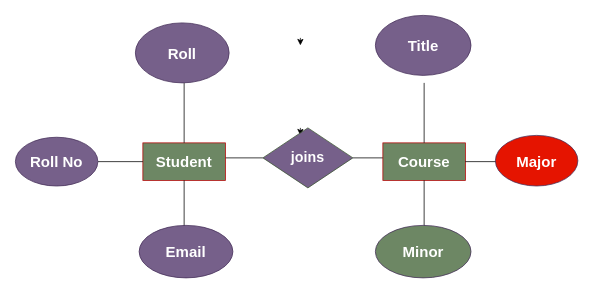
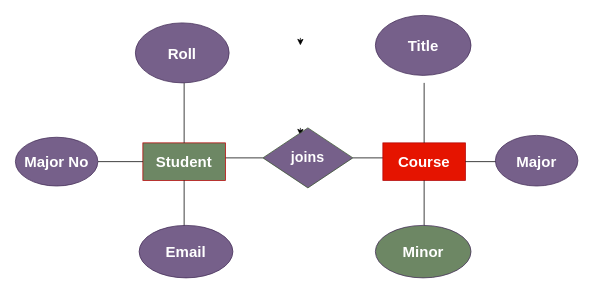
  <mxCell id="0" />
  <mxCell id="1" parent="0" />
  <mxCell id="2" value="" style="edgeStyle=orthogonalEdgeStyle;rounded=0;orthogonalLoop=1;jettySize=auto;html=1;" edge="1" parent="1"><mxGeometry relative="1" as="geometry"><mxPoint x="400" y="50" as="sourcePoint" /><mxPoint x="400" y="60" as="targetPoint" /></mxGeometry></mxCell>
  <mxCell id="3" value="" style="edgeStyle=orthogonalEdgeStyle;rounded=0;orthogonalLoop=1;jettySize=auto;html=1;" edge="1" parent="1"><mxGeometry relative="1" as="geometry"><mxPoint x="400" y="170" as="sourcePoint" /><mxPoint x="400" y="180" as="targetPoint" /></mxGeometry></mxCell>
  <mxCell id="4" value="joins" style="rhombus;whiteSpace=wrap;html=1;fillColor=#76608a;fontColor=#ffffff;strokeColor=#3A5431;fontStyle=1;fontSize=19;" vertex="1" parent="1"><mxGeometry x="350" y="170" width="120" height="80" as="geometry" /></mxCell>
  <mxCell id="5" value="" style="endArrow=none;html=1;rounded=0;" edge="1" parent="1"><mxGeometry width="50" height="50" relative="1" as="geometry"><mxPoint x="530" y="210" as="sourcePoint" /><mxPoint x="470" y="210" as="targetPoint" /></mxGeometry></mxCell>
  <mxCell id="6" value="" style="endArrow=none;html=1;rounded=0;entryX=0;entryY=0.5;entryDx=0;entryDy=0;" edge="1" parent="1" target="4"><mxGeometry width="50" height="50" relative="1" as="geometry"><mxPoint x="300" y="210" as="sourcePoint" /><mxPoint x="440" y="210" as="targetPoint" /></mxGeometry></mxCell>
- <mxCell id="7" value="Course" style="rounded=0;whiteSpace=wrap;html=1;fillColor=#6d8764;fontColor=#ffffff;strokeColor=#B20000;fontStyle=1;fontSize=20;" vertex="1" parent="1"><mxGeometry x="510" y="190" width="110" height="50" as="geometry" /></mxCell>
+ <mxCell id="7" value="Course" style="rounded=0;whiteSpace=wrap;html=1;fillColor=#e51400;fontColor=#ffffff;strokeColor=#B20000;fontStyle=1;fontSize=20;" vertex="1" parent="1"><mxGeometry x="510" y="190" width="110" height="50" as="geometry" /></mxCell>
  <mxCell id="8" value="Student" style="rounded=0;whiteSpace=wrap;html=1;fillColor=#6d8764;fontColor=#ffffff;strokeColor=#B20000;fontStyle=1;fontSize=20;" vertex="1" parent="1"><mxGeometry x="190" y="190" width="110" height="50" as="geometry" /></mxCell>
  <mxCell id="9" value="" style="endArrow=none;html=1;rounded=0;entryX=1;entryY=0.5;entryDx=0;entryDy=0;" edge="1" parent="1" target="7"><mxGeometry width="50" height="50" relative="1" as="geometry"><mxPoint x="680" y="215" as="sourcePoint" /><mxPoint x="440" y="210" as="targetPoint" /></mxGeometry></mxCell>
  <mxCell id="10" value="" style="endArrow=none;html=1;rounded=0;entryX=0;entryY=0.5;entryDx=0;entryDy=0;" edge="1" parent="1" target="8"><mxGeometry width="50" height="50" relative="1" as="geometry"><mxPoint x="130" y="215" as="sourcePoint" /><mxPoint x="440" y="210" as="targetPoint" /></mxGeometry></mxCell>
- <mxCell id="11" value="Roll No" style="ellipse;whiteSpace=wrap;html=1;fillColor=#76608a;fontColor=#ffffff;strokeColor=#432D57;fontStyle=1;fontSize=20;" vertex="1" parent="1"><mxGeometry x="20" y="182.5" width="110" height="65" as="geometry" /></mxCell>
- <mxCell id="12" value="Major" style="ellipse;whiteSpace=wrap;html=1;fillColor=#e51400;fontColor=#ffffff;strokeColor=#432D57;fontStyle=1;fontSize=20;" vertex="1" parent="1"><mxGeometry x="660" y="180" width="110" height="67.5" as="geometry" /></mxCell>
+ <mxCell id="11" value="Major No" style="ellipse;whiteSpace=wrap;html=1;fillColor=#76608a;fontColor=#ffffff;strokeColor=#432D57;fontStyle=1;fontSize=20;" vertex="1" parent="1"><mxGeometry x="20" y="182.5" width="110" height="65" as="geometry" /></mxCell>
+ <mxCell id="12" value="Major" style="ellipse;whiteSpace=wrap;html=1;fillColor=#76608a;fontColor=#ffffff;strokeColor=#432D57;fontStyle=1;fontSize=20;" vertex="1" parent="1"><mxGeometry x="660" y="180" width="110" height="67.5" as="geometry" /></mxCell>
  <mxCell id="13" value="" style="endArrow=none;html=1;rounded=0;entryX=0.5;entryY=0;entryDx=0;entryDy=0;" edge="1" parent="1" target="8"><mxGeometry width="50" height="50" relative="1" as="geometry"><mxPoint x="245" y="110" as="sourcePoint" /><mxPoint x="440" y="210" as="targetPoint" /></mxGeometry></mxCell>
  <mxCell id="14" value="" style="endArrow=none;html=1;rounded=0;entryX=0.5;entryY=1;entryDx=0;entryDy=0;" edge="1" parent="1" target="8"><mxGeometry width="50" height="50" relative="1" as="geometry"><mxPoint x="245" y="310" as="sourcePoint" /><mxPoint x="440" y="210" as="targetPoint" /></mxGeometry></mxCell>
  <mxCell id="15" value="" style="endArrow=none;html=1;rounded=0;entryX=0.5;entryY=0;entryDx=0;entryDy=0;" edge="1" parent="1" target="7"><mxGeometry width="50" height="50" relative="1" as="geometry"><mxPoint x="565" y="110" as="sourcePoint" /><mxPoint x="440" y="210" as="targetPoint" /></mxGeometry></mxCell>
  <mxCell id="16" value="" style="endArrow=none;html=1;rounded=0;entryX=0.5;entryY=1;entryDx=0;entryDy=0;" edge="1" parent="1" target="7"><mxGeometry width="50" height="50" relative="1" as="geometry"><mxPoint x="565" y="310" as="sourcePoint" /><mxPoint x="440" y="210" as="targetPoint" /></mxGeometry></mxCell>
  <mxCell id="17" value="Minor" style="ellipse;whiteSpace=wrap;html=1;fillColor=#6d8764;fontColor=#ffffff;strokeColor=#432D57;fontStyle=1;fontSize=20;" vertex="1" parent="1"><mxGeometry x="500" y="300" width="127.5" height="70" as="geometry" /></mxCell>
  <mxCell id="18" value="Title" style="ellipse;whiteSpace=wrap;html=1;fillColor=#76608a;fontColor=#ffffff;strokeColor=#432D57;fontStyle=1;fontSize=20;" vertex="1" parent="1"><mxGeometry x="500" y="20" width="127.5" height="80" as="geometry" /></mxCell>
  <mxCell id="19" value="Email" style="ellipse;whiteSpace=wrap;html=1;fillColor=#76608a;fontColor=#ffffff;strokeColor=#432D57;fontStyle=1;fontSize=20;" vertex="1" parent="1"><mxGeometry x="185" y="300" width="125" height="70" as="geometry" /></mxCell>
  <mxCell id="20" value="Roll" style="ellipse;whiteSpace=wrap;html=1;fillColor=#76608a;fontColor=light-dark(#ffffff, #1b1d1e);strokeColor=#432D57;fontStyle=1;fontSize=20;" vertex="1" parent="1"><mxGeometry x="180" y="30" width="125" height="80" as="geometry" /></mxCell>
